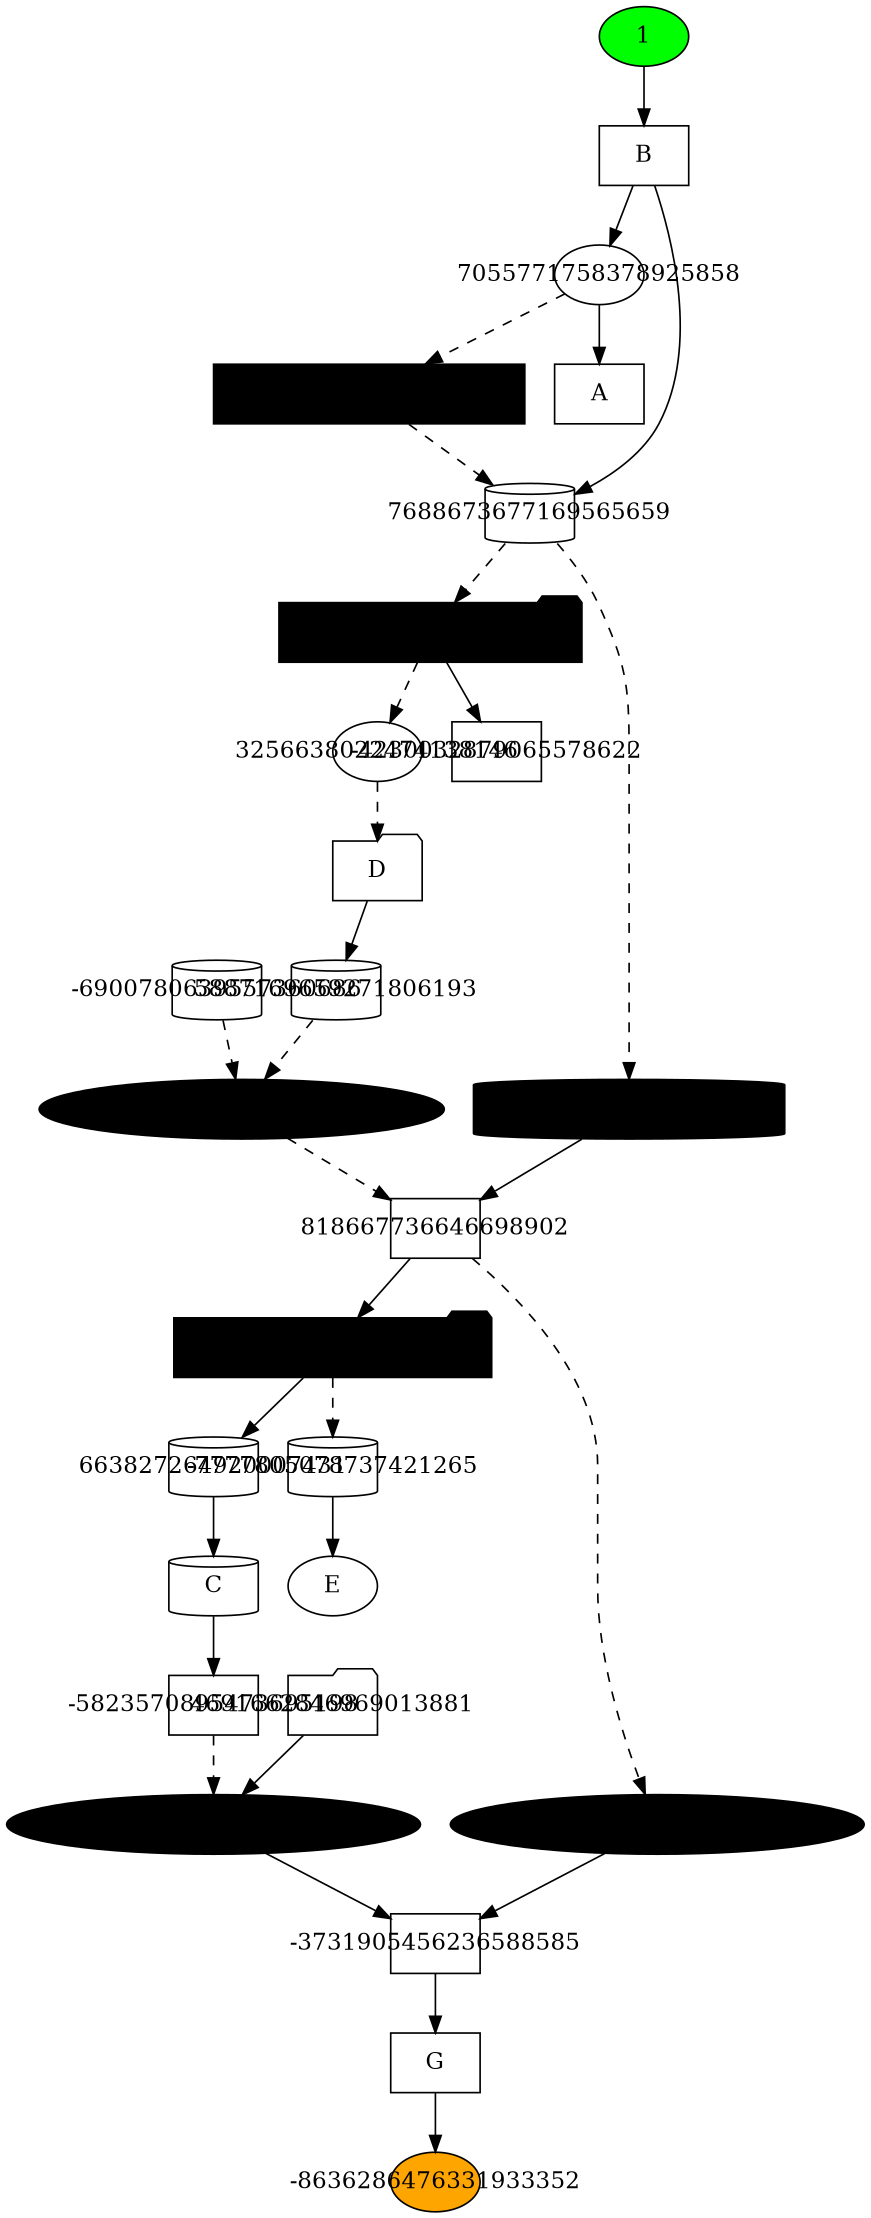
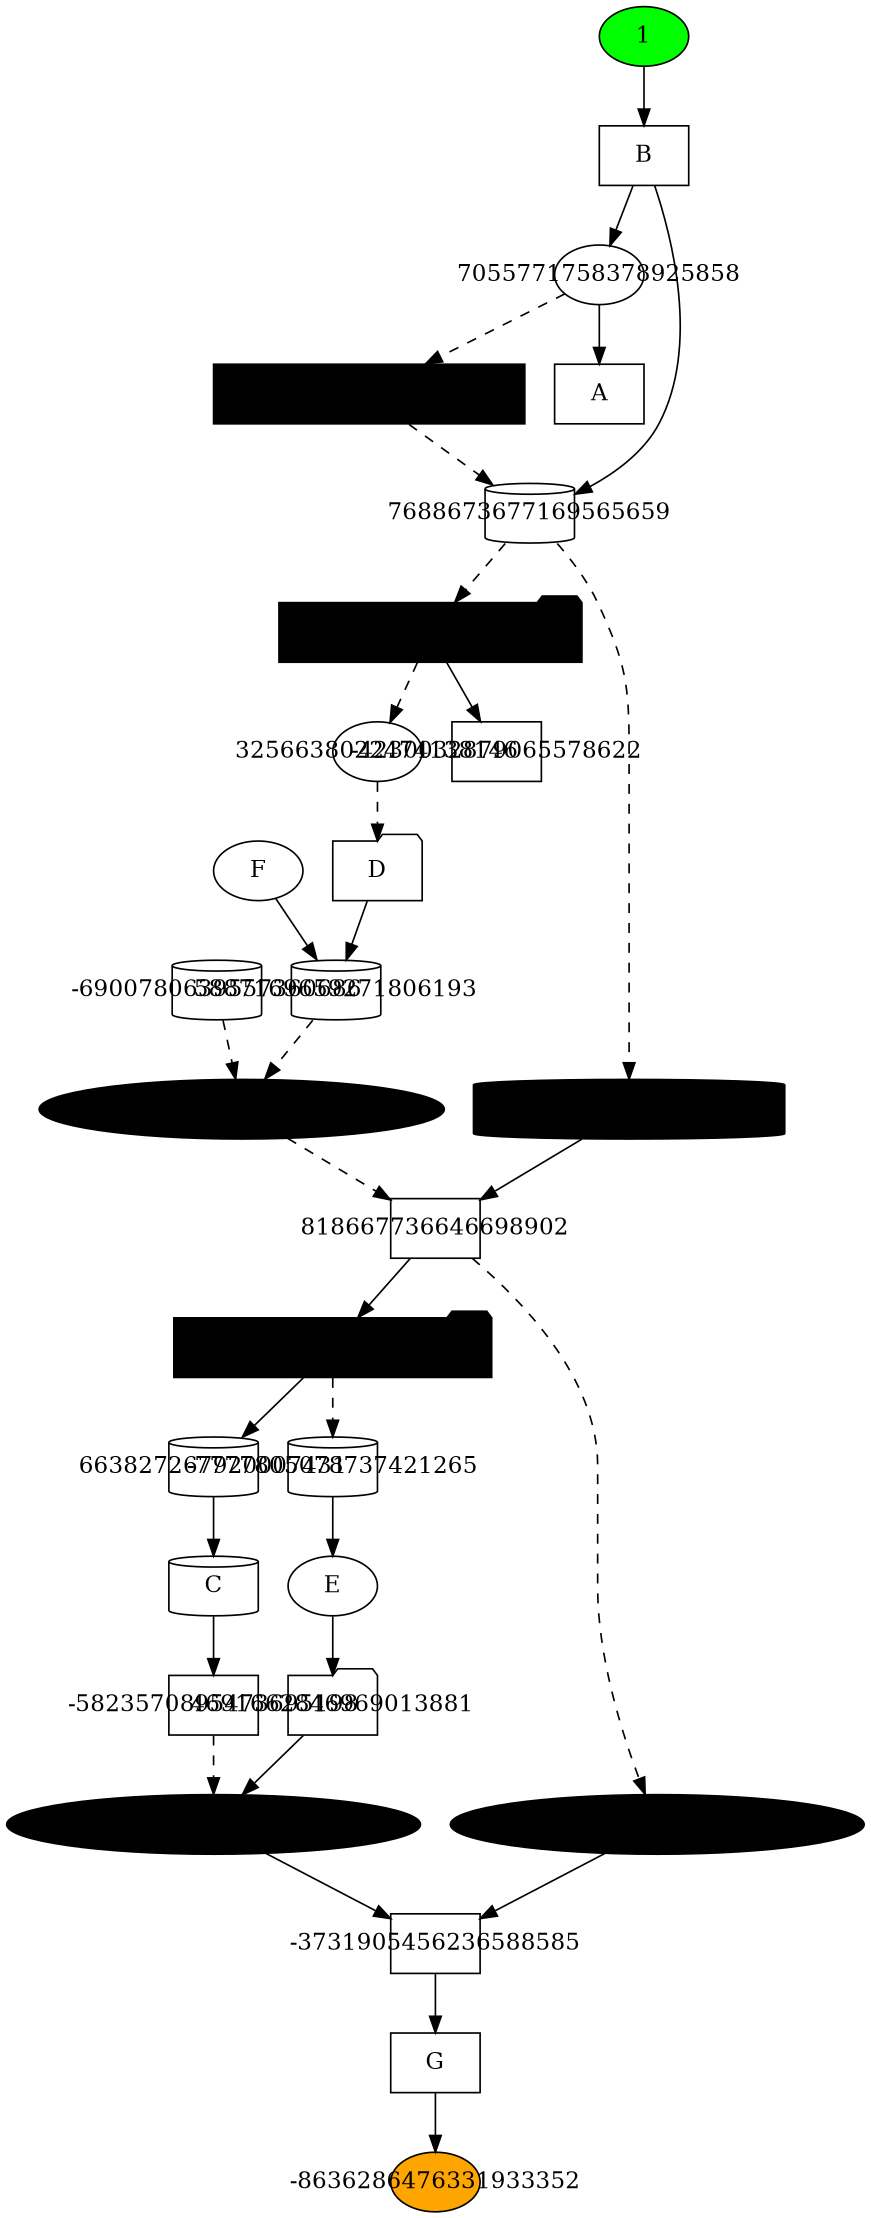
  digraph {
    fontsize=11
    node [shape=ellipse]
    edge [style=solid]
    -1700590303580664848 [fillcolor=black shape=folder style=filled]
-   663827267920007431 [fixedsize=true shape=cylinder width=0.75 label=663827264920007431]
+   663827267920007431 [fixedsize=true shape=cylinder width=0.75]
    -7777805078737421265 [fixedsize=true shape=cylinder width=0.75]
    n4 [label=C shape=cylinder]
    n5 [label=E]
    2723118594290146724 [fillcolor=black shape=box style=filled]
    7688673677169565659 [fixedsize=true shape=cylinder width=0.75]
    5557680216731832341 [fillcolor=black shape=cylinder style=filled]
    -673786805709215113 [fillcolor=black shape=folder style=filled]
    n10 [fixedsize=true label=-5823570895473695198 shape=box width=0.75]
    -3660568980441946198 [fillcolor=black style=filled]
    818667736646698902 [fixedsize=true shape=box width=0.75]
    -8373091309484644505 [fillcolor=black style=filled]
    -3731905456236588585 [fixedsize=true shape=box width=0.75]
    n15 [label=G shape=box]
    n16 [label=B shape=box]
    7055771758378925858 [fixedsize=true width=0.75]
    n18 [label=A shape=box]
    -8636286476331933352 [fillcolor=orange fixedsize=true style=filled width=0.75]
    3256638022474138146 [fixedsize=true width=0.75]
    -4230032879065578622 [fixedsize=true shape=box width=0.75]
    n22 [label=D shape=folder]
+   n23 [label=F]
    5887169659271806193 [fixedsize=true shape=cylinder width=0.75]
    2898549936521349612 [fillcolor=black style=filled]
    -6900780639557360686 [fixedsize=true shape=cylinder width=0.75]
    4691662846969013881 [fixedsize=true shape=folder width=0.75]
    n28 [fillcolor=green fixedsize=true label=1 style=filled width=0.75]
    -1700590303580664848 -> 663827267920007431
    -1700590303580664848 -> -7777805078737421265 [style=dashed]
    663827267920007431 -> n4
    -7777805078737421265 -> n5
    n4 -> n10
+   n5 -> 4691662846969013881
    2723118594290146724 -> 7688673677169565659 [style=dashed]
    7688673677169565659 -> 5557680216731832341 [style=dashed]
    7688673677169565659 -> -673786805709215113 [style=dashed]
    5557680216731832341 -> 818667736646698902
    -673786805709215113 -> 3256638022474138146 [style=dashed]
    -673786805709215113 -> -4230032879065578622
    n10 -> -3660568980441946198 [style=dashed]
    -3660568980441946198 -> -3731905456236588585
    818667736646698902 -> -1700590303580664848
    818667736646698902 -> -8373091309484644505 [style=dashed]
    -8373091309484644505 -> -3731905456236588585
    -3731905456236588585 -> n15
    n15 -> -8636286476331933352
    n16 -> 7688673677169565659
    n16 -> 7055771758378925858
    7055771758378925858 -> 2723118594290146724 [style=dashed]
    7055771758378925858 -> n18
    3256638022474138146 -> n22 [style=dashed]
    n22 -> 5887169659271806193
+   n23 -> 5887169659271806193
    5887169659271806193 -> 2898549936521349612 [style=dashed]
    2898549936521349612 -> 818667736646698902 [style=dashed]
    -6900780639557360686 -> 2898549936521349612 [style=dashed]
    4691662846969013881 -> -3660568980441946198
    n28 -> n16
  }
